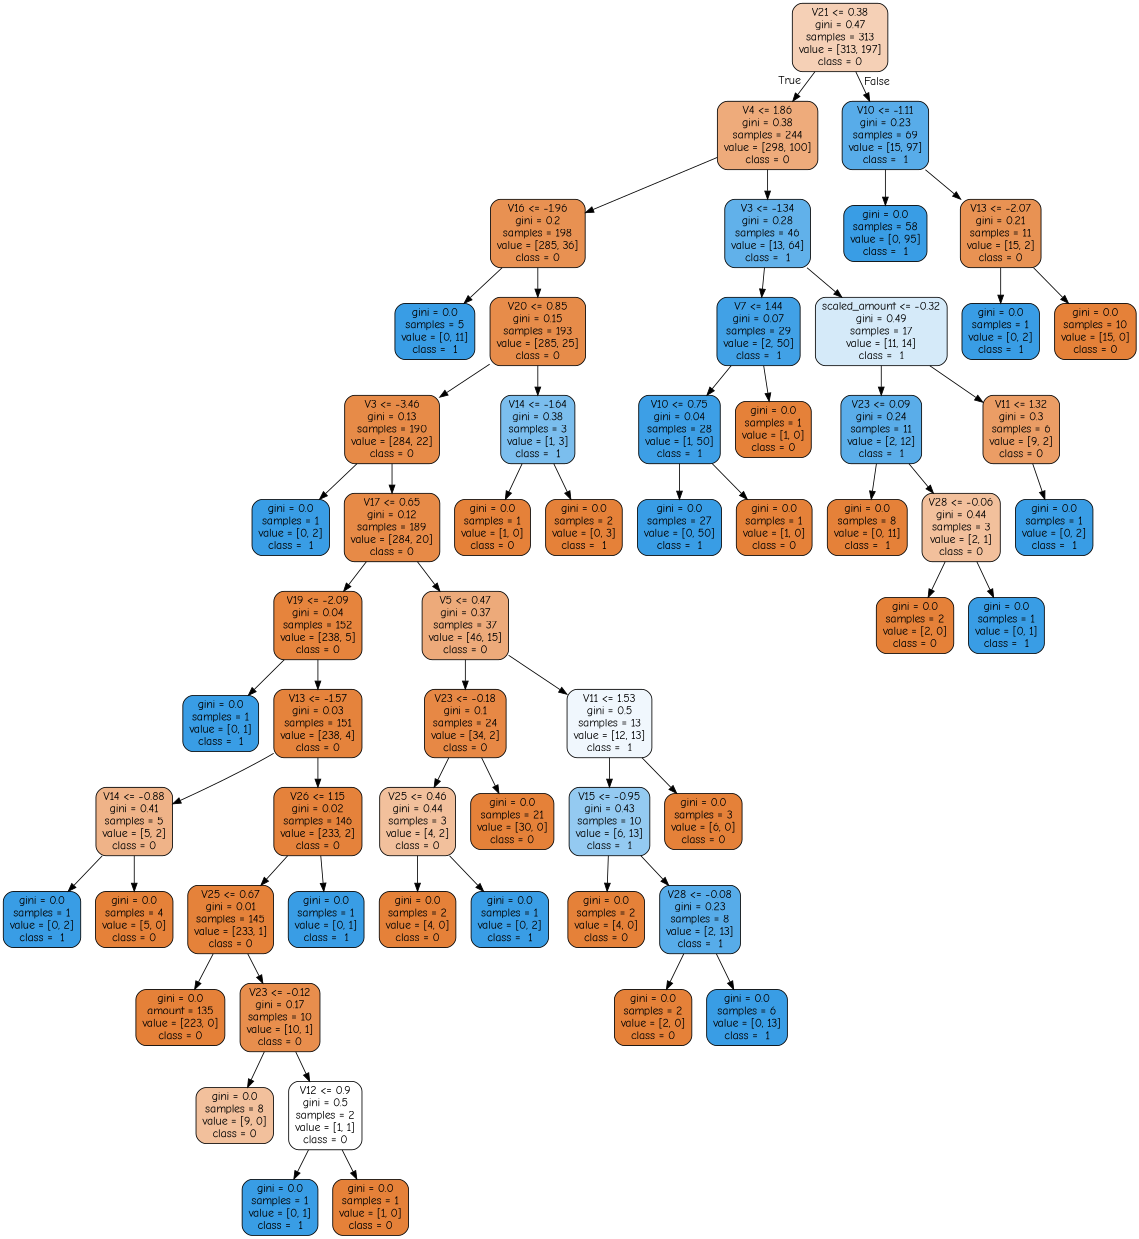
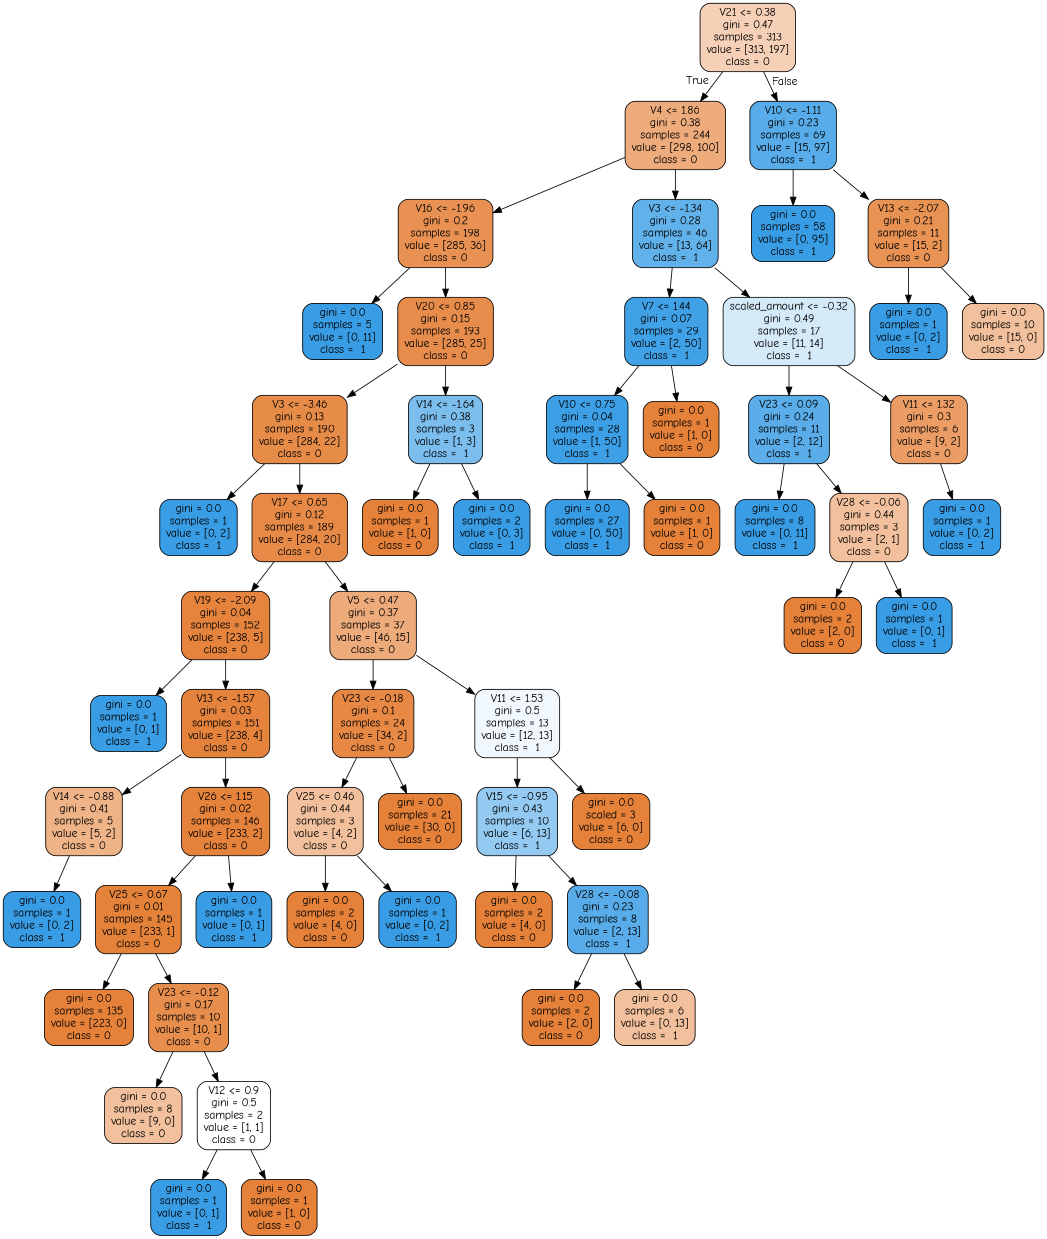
  digraph {
    fontname="Comic Neue"
    node [color=black fillcolor="#399de5" fontname="Comic Neue" shape=box style="filled, rounded"]
    edge [fontname="Comic Neue"]
    n1 [fillcolor="#f5d0b6" label="V21 <= 0.38\ngini = 0.47\nsamples = 313\nvalue = [313, 197]\nclass = 0"]
    n2 [fillcolor="#eeab7b" label="V4 <= 1.86\ngini = 0.38\nsamples = 244\nvalue = [298, 100]\nclass = 0"]
    n3 [fillcolor="#58ace9" label="V10 <= -1.11\ngini = 0.23\nsamples = 69\nvalue = [15, 97]\nclass =  1"]
    n4 [fillcolor="#e89152" label="V16 <= -1.96\ngini = 0.2\nsamples = 198\nvalue = [285, 36]\nclass = 0"]
    n5 [fillcolor="#61b1ea" label="V3 <= -1.34\ngini = 0.28\nsamples = 46\nvalue = [13, 64]\nclass =  1"]
    n6 [label="gini = 0.0\nsamples = 58\nvalue = [0, 95]\nclass =  1"]
    n7 [fillcolor="#e89253" label="V13 <= -2.07\ngini = 0.21\nsamples = 11\nvalue = [15, 2]\nclass = 0"]
    n8 [label="gini = 0.0\nsamples = 5\nvalue = [0, 11]\nclass =  1"]
    n9 [fillcolor="#e78c4a" label="V20 <= 0.85\ngini = 0.15\nsamples = 193\nvalue = [285, 25]\nclass = 0"]
    n10 [fillcolor="#41a1e6" label="V7 <= 1.44\ngini = 0.07\nsamples = 29\nvalue = [2, 50]\nclass =  1"]
    n11 [fillcolor="#d5eaf9" label="scaled_amount <= -0.32\ngini = 0.49\nsamples = 17\nvalue = [11, 14]\nclass =  1"]
    n12 [fillcolor="#e78b48" label="V3 <= -3.46\ngini = 0.13\nsamples = 190\nvalue = [284, 22]\nclass = 0"]
    n13 [fillcolor="#7bbeee" label="V14 <= -1.64\ngini = 0.38\nsamples = 3\nvalue = [1, 3]\nclass =  1"]
    n14 [label="gini = 0.0\nsamples = 1\nvalue = [0, 2]\nclass =  1"]
    n15 [fillcolor="#e78a47" label="V17 <= 0.65\ngini = 0.12\nsamples = 189\nvalue = [284, 20]\nclass = 0"]
    n16 [fillcolor="#e58139" label="gini = 0.0\nsamples = 1\nvalue = [1, 0]\nclass = 0"]
-   n17 [fillcolor="#e58139" label="gini = 0.0\nsamples = 2\nvalue = [0, 3]\nclass =  1"]
+   n17 [label="gini = 0.0\nsamples = 2\nvalue = [0, 3]\nclass =  1"]
    n18 [fillcolor="#e6843d" label="V19 <= -2.09\ngini = 0.04\nsamples = 152\nvalue = [238, 5]\nclass = 0"]
    n19 [fillcolor="#edaa7a" label="V5 <= 0.47\ngini = 0.37\nsamples = 37\nvalue = [46, 15]\nclass = 0"]
    n20 [label="gini = 0.0\nsamples = 1\nvalue = [0, 1]\nclass =  1"]
    n21 [fillcolor="#e5833c" label="V13 <= -1.57\ngini = 0.03\nsamples = 151\nvalue = [238, 4]\nclass = 0"]
    n22 [fillcolor="#e78845" label="V23 <= -0.18\ngini = 0.1\nsamples = 24\nvalue = [34, 2]\nclass = 0"]
    n23 [fillcolor="#f0f7fd" label="V11 <= 1.53\ngini = 0.5\nsamples = 13\nvalue = [12, 13]\nclass =  1"]
    n24 [fillcolor="#efb388" label="V14 <= -0.88\ngini = 0.41\nsamples = 5\nvalue = [5, 2]\nclass = 0"]
    n25 [fillcolor="#e5823b" label="V26 <= 1.15\ngini = 0.02\nsamples = 146\nvalue = [233, 2]\nclass = 0"]
    n26 [label="gini = 0.0\nsamples = 1\nvalue = [0, 2]\nclass =  1"]
-   n27 [fillcolor="#e58139" label="gini = 0.0\nsamples = 4\nvalue = [5, 0]\nclass = 0"]
    n28 [fillcolor="#e5823a" label="V25 <= 0.67\ngini = 0.01\nsamples = 145\nvalue = [233, 1]\nclass = 0"]
    n29 [label="gini = 0.0\nsamples = 1\nvalue = [0, 1]\nclass =  1"]
-   n30 [fillcolor="#e58139" label="gini = 0.0\namount = 135\nvalue = [223, 0]\nclass = 0"]
+   n30 [fillcolor="#e58139" label="gini = 0.0\nsamples = 135\nvalue = [223, 0]\nclass = 0"]
    n31 [fillcolor="#e88e4d" label="V23 <= -0.12\ngini = 0.17\nsamples = 10\nvalue = [10, 1]\nclass = 0"]
    n32 [fillcolor="#f2c09c" label="gini = 0.0\nsamples = 8\nvalue = [9, 0]\nclass = 0"]
    n33 [fillcolor="#ffffff" label="V12 <= 0.9\ngini = 0.5\nsamples = 2\nvalue = [1, 1]\nclass = 0"]
    n34 [label="gini = 0.0\nsamples = 1\nvalue = [0, 1]\nclass =  1"]
    n35 [fillcolor="#e58139" label="gini = 0.0\nsamples = 1\nvalue = [1, 0]\nclass = 0"]
    n36 [fillcolor="#f2c09c" label="V25 <= 0.46\ngini = 0.44\nsamples = 3\nvalue = [4, 2]\nclass = 0"]
    n37 [fillcolor="#e58139" label="gini = 0.0\nsamples = 21\nvalue = [30, 0]\nclass = 0"]
    n38 [fillcolor="#94caf1" label="V15 <= -0.95\ngini = 0.43\nsamples = 10\nvalue = [6, 13]\nclass =  1"]
-   n39 [fillcolor="#e58139" label="gini = 0.0\nsamples = 3\nvalue = [6, 0]\nclass = 0"]
+   n39 [fillcolor="#e58139" label="gini = 0.0\nscaled = 3\nvalue = [6, 0]\nclass = 0"]
    n40 [fillcolor="#e58139" label="gini = 0.0\nsamples = 2\nvalue = [4, 0]\nclass = 0"]
    n41 [label="gini = 0.0\nsamples = 1\nvalue = [0, 2]\nclass =  1"]
    n42 [fillcolor="#e58139" label="gini = 0.0\nsamples = 2\nvalue = [4, 0]\nclass = 0"]
    n43 [fillcolor="#57ace9" label="V28 <= -0.08\ngini = 0.23\nsamples = 8\nvalue = [2, 13]\nclass =  1"]
    n44 [fillcolor="#e58139" label="gini = 0.0\nsamples = 2\nvalue = [2, 0]\nclass = 0"]
-   n45 [label="gini = 0.0\nsamples = 6\nvalue = [0, 13]\nclass =  1"]
+   n45 [fillcolor="#f2c09c" label="gini = 0.0\nsamples = 6\nvalue = [0, 13]\nclass =  1"]
    n46 [fillcolor="#3d9fe6" label="V10 <= 0.75\ngini = 0.04\nsamples = 28\nvalue = [1, 50]\nclass =  1"]
    n47 [fillcolor="#e58139" label="gini = 0.0\nsamples = 1\nvalue = [1, 0]\nclass = 0"]
    n48 [fillcolor="#5aade9" label="V23 <= 0.09\ngini = 0.24\nsamples = 11\nvalue = [2, 12]\nclass =  1"]
    n49 [fillcolor="#eb9d65" label="V11 <= 1.32\ngini = 0.3\nsamples = 6\nvalue = [9, 2]\nclass = 0"]
    n50 [label="gini = 0.0\nsamples = 27\nvalue = [0, 50]\nclass =  1"]
    n51 [fillcolor="#e58139" label="gini = 0.0\nsamples = 1\nvalue = [1, 0]\nclass = 0"]
-   n52 [fillcolor="#e58139" label="gini = 0.0\nsamples = 8\nvalue = [0, 11]\nclass =  1"]
+   n52 [label="gini = 0.0\nsamples = 8\nvalue = [0, 11]\nclass =  1"]
    n53 [fillcolor="#f2c09c" label="V28 <= -0.06\ngini = 0.44\nsamples = 3\nvalue = [2, 1]\nclass = 0"]
    n54 [label="gini = 0.0\nsamples = 1\nvalue = [0, 2]\nclass =  1"]
    n55 [fillcolor="#e58139" label="gini = 0.0\nsamples = 2\nvalue = [2, 0]\nclass = 0"]
    n56 [label="gini = 0.0\nsamples = 1\nvalue = [0, 1]\nclass =  1"]
    n57 [label="gini = 0.0\nsamples = 1\nvalue = [0, 2]\nclass =  1"]
-   n58 [fillcolor="#e58139" label="gini = 0.0\nsamples = 10\nvalue = [15, 0]\nclass = 0"]
+   n58 [fillcolor="#f2c09c" label="gini = 0.0\nsamples = 10\nvalue = [15, 0]\nclass = 0"]
    n1 -> n2 [headlabel=True labelangle=45 labeldistance=2.5]
    n1 -> n3 [headlabel=False labelangle=-45 labeldistance=2.5]
    n2 -> n4
    n2 -> n5
    n3 -> n6
    n3 -> n7
    n4 -> n8
    n4 -> n9
    n5 -> n10
    n5 -> n11
    n7 -> n57
    n7 -> n58
    n9 -> n12
    n9 -> n13
    n10 -> n46
    n10 -> n47
    n11 -> n48
    n11 -> n49
    n12 -> n14
    n12 -> n15
    n13 -> n16
    n13 -> n17
    n15 -> n18
    n15 -> n19
    n18 -> n20
    n18 -> n21
    n19 -> n22
    n19 -> n23
    n21 -> n24
    n21 -> n25
    n22 -> n36
    n22 -> n37
    n23 -> n38
    n23 -> n39
    n24 -> n26
-   n24 -> n27
    n25 -> n28
    n25 -> n29
    n28 -> n30
    n28 -> n31
    n31 -> n32
    n31 -> n33
    n33 -> n34
    n33 -> n35
    n36 -> n40
    n36 -> n41
    n38 -> n42
    n38 -> n43
    n43 -> n44
    n43 -> n45
    n46 -> n50
    n46 -> n51
    n48 -> n52
    n48 -> n53
    n49 -> n54
    n53 -> n55
    n53 -> n56
  }
